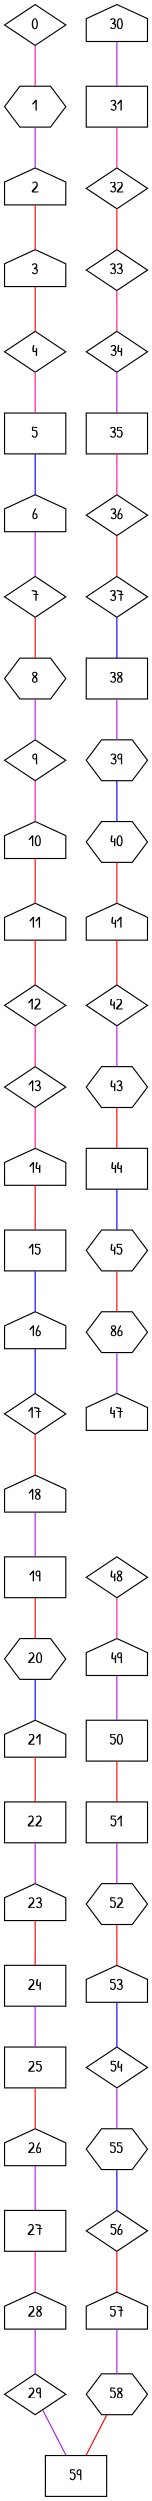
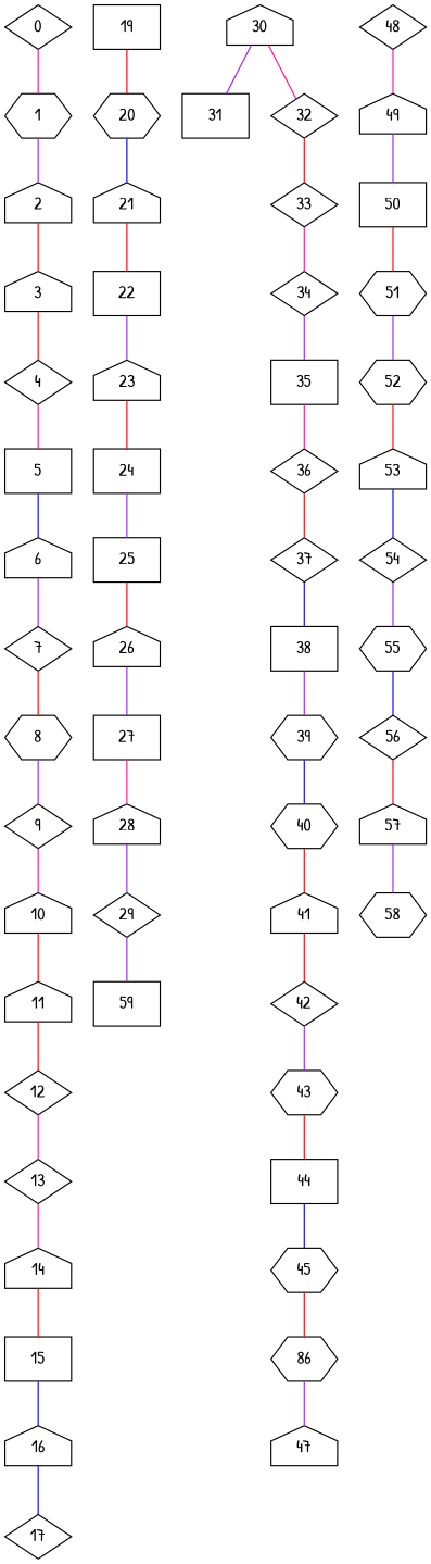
  graph {
    fontname="Patrick Hand"
    node [fontname="Patrick Hand" shape=house]
    edge [color=red fontname="Patrick Hand"]
    0 [shape=diamond]
    1 [shape=hexagon]
    2
    3
    4 [shape=diamond]
    5 [shape=box]
    6
    7 [shape=diamond]
    8 [shape=hexagon]
    9 [shape=diamond]
    10
    11
    12 [shape=diamond]
    13 [shape=diamond]
    14
    15 [shape=box]
    16
    17 [shape=diamond]
-   18
    19 [shape=box]
    20 [shape=hexagon]
    21
    22 [shape=box]
    23
    24 [shape=box]
    25 [shape=box]
    26
    27 [shape=box]
    28
    29 [shape=diamond]
    59 [shape=box]
    31 [shape=box]
    30
    32 [shape=diamond]
    33 [shape=diamond]
    34 [shape=diamond]
    35 [shape=box]
    36 [shape=diamond]
    37 [shape=diamond]
    38 [shape=box]
    39 [shape=hexagon]
    40 [shape=hexagon]
    41
    42 [shape=diamond]
    43 [shape=hexagon]
    44 [shape=box]
    45 [shape=hexagon]
    n48 [label=86 shape=hexagon]
    47
    48 [shape=diamond]
    49
    50 [shape=box]
-   51 [shape=box]
+   51 [shape=hexagon]
    52 [shape=hexagon]
    53
    54 [shape=diamond]
    55 [shape=hexagon]
    56 [shape=diamond]
    57
    58 [shape=hexagon]
    0 -- 1 [color=deeppink]
    1 -- 2 [color=purple]
    2 -- 3
    3 -- 4
    4 -- 5 [color=deeppink]
    5 -- 6 [color=blue]
    6 -- 7 [color=purple]
    7 -- 8
    8 -- 9 [color=purple]
    9 -- 10 [color=deeppink]
    10 -- 11
    11 -- 12
    12 -- 13 [color=deeppink]
    13 -- 14 [color=deeppink]
    14 -- 15
    15 -- 16 [color=blue]
    16 -- 17 [color=blue]
-   17 -- 18
-   18 -- 19 [color=purple]
    19 -- 20
    20 -- 21 [color=blue]
    21 -- 22
    22 -- 23 [color=purple]
    23 -- 24
    24 -- 25 [color=purple]
    25 -- 26
    26 -- 27 [color=purple]
    27 -- 28 [color=deeppink]
    28 -- 29 [color=purple]
    29 -- 59 [color=purple]
-   31 -- 32 [color=deeppink]
+   30 -- 32 [color=deeppink]
    30 -- 31 [color=purple]
    32 -- 33
    33 -- 34 [color=deeppink]
    34 -- 35 [color=purple]
    35 -- 36 [color=deeppink]
    36 -- 37
    37 -- 38 [color=blue]
    38 -- 39 [color=purple]
    39 -- 40 [color=blue]
    40 -- 41
    41 -- 42
    42 -- 43 [color=purple]
    43 -- 44
    44 -- 45 [color=blue]
    45 -- n48
    n48 -- 47 [color=purple]
    48 -- 49 [color=deeppink]
    49 -- 50 [color=purple]
    50 -- 51
    51 -- 52 [color=purple]
    52 -- 53
    53 -- 54 [color=blue]
    54 -- 55 [color=purple]
    55 -- 56 [color=blue]
    56 -- 57
    57 -- 58 [color=purple]
-   58 -- 59
  }
